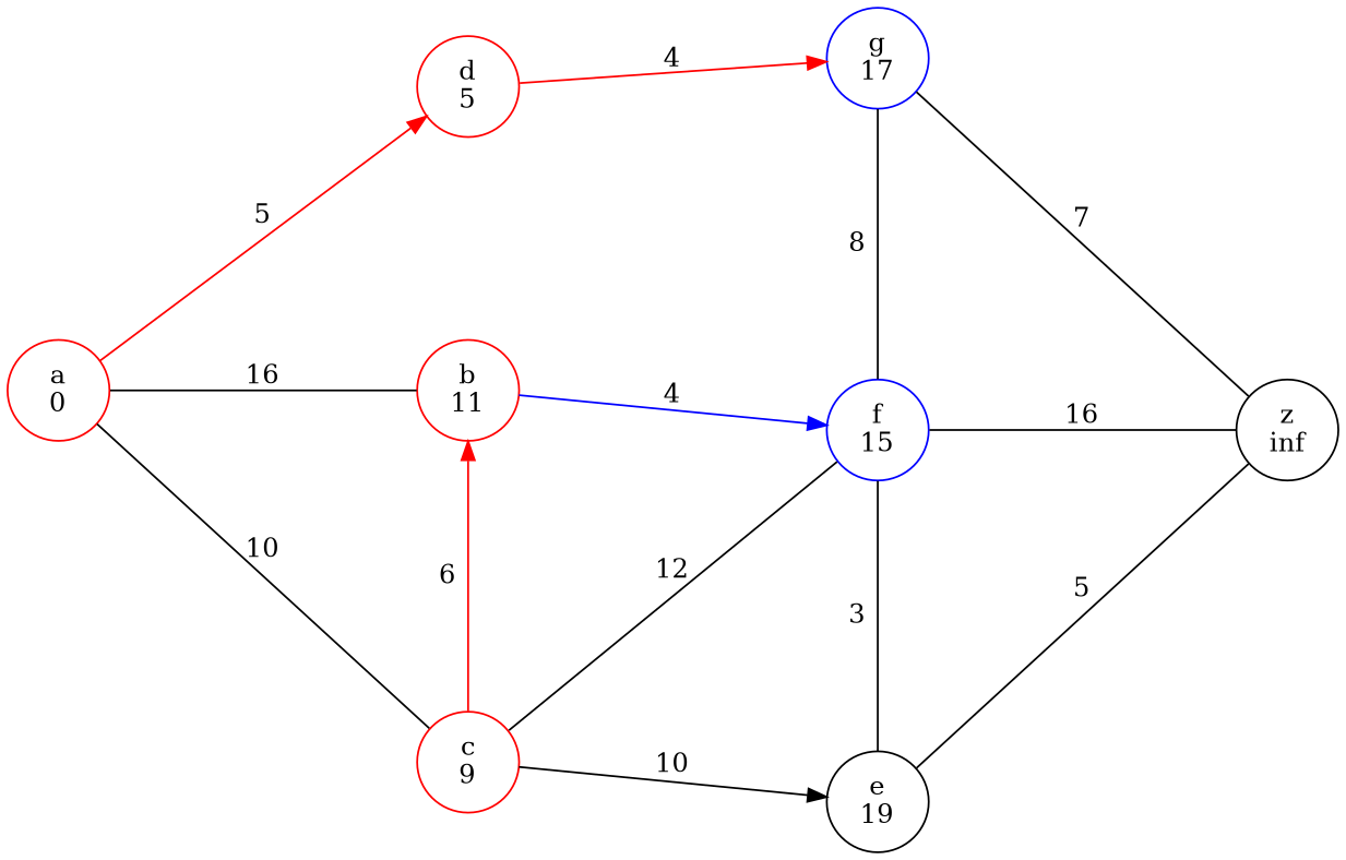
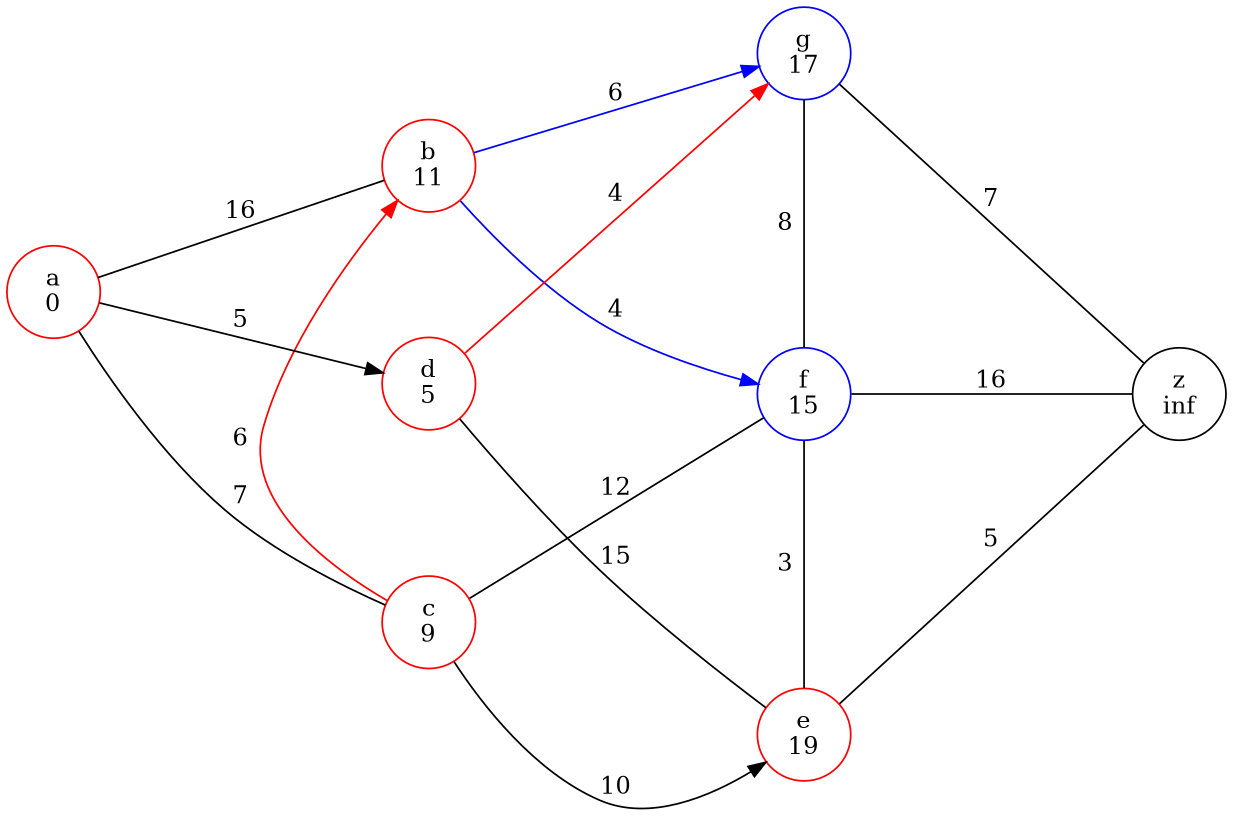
  digraph {
    nodesep=1
    rankdir=LR
    ranksep=2
    splines=true
    node [color=red]
    edge [dir=none]
    n1 [label="b\n11"]
    n2 [label="c\n9"]
    n3 [label="d\n5"]
    n4 [color=blue label="g\n17"]
    n5 [color=blue label="f\n15"]
-   n6 [color=black label="e\n19"]
+   n6 [label="e\n19"]
    n7 [color=black label="z\ninf"]
    n8 [label="a\n0"]
    subgraph sub_1 {
      rank=same
      n1
      n2
      n3
    }
    subgraph sub_2 {
      rank=same
      n4
      n5
      n6
    }
    n1 -> n2 [color=red dir=back label=6]
+   n1 -> n4 [color=blue label=6 dir=""]
    n1 -> n5 [color=blue label=4 dir=""]
    n2 -> n5 [color=black label=12]
    n2 -> n6 [color=black label=10 dir=""]
+   n3 -> n6 [color=black label=15]
    n4 -> n3 [color=red dir=back label=4]
    n4 -> n5 [label=8]
    n4 -> n7 [label=7]
    n5 -> n6 [label=3]
    n5 -> n7 [label=16]
    n6 -> n7 [label=5]
    n8 -> n1 [color=black label=16]
-   n8 -> n2 [color=black label=10]
-   n8 -> n3 [color=red label=5 dir=""]
+   n8 -> n2 [color=black label=7]
+   n8 -> n3 [color=black label=5 dir=""]
  }
